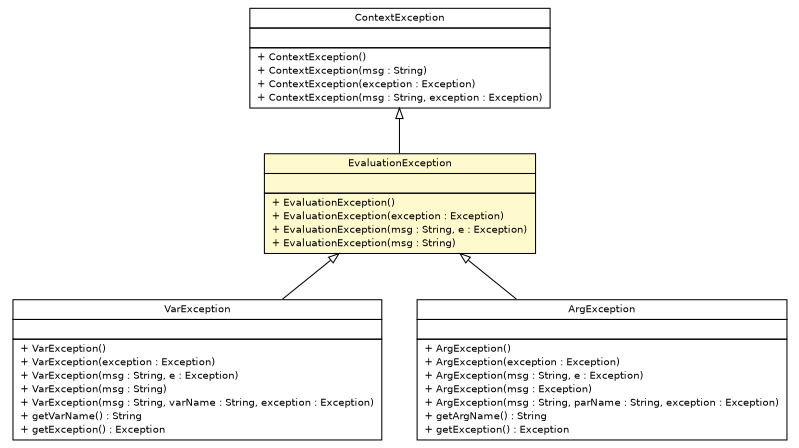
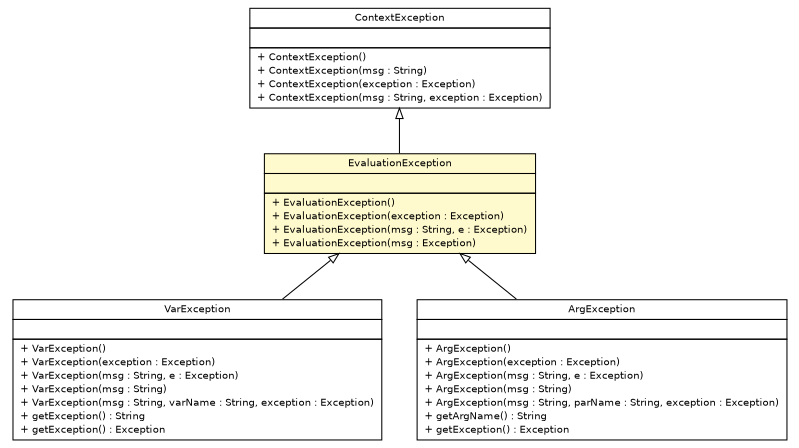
  digraph {
    nodesep=0.25
    ranksep=0.5
    node [fontcolor=black fontname=Helvetica fontsize=10.0 shape=plaintext]
    edge [arrowtail=empty dir=back fontname=Helvetica fontsize=10 headport=p labelfontname=Helvetica labelfontsize=10 tailport=p]
-   n1 [label=<<table title="sorcer.service.VarException" border="0" cellborder="1" cellspacing="0" cellpadding="2" port="p" href="./VarException.html"> 		<tr><td><table border="0" cellspacing="0" cellpadding="1"> <tr><td align="center" balign="center"> VarException </td></tr> 		</table></td></tr> 		<tr><td><table border="0" cellspacing="0" cellpadding="1"> <tr><td align="left" balign="left">  </td></tr> 		</table></td></tr> 		<tr><td><table border="0" cellspacing="0" cellpadding="1"> <tr><td align="left" balign="left"> + VarException() </td></tr> <tr><td align="left" balign="left"> + VarException(exception : Exception) </td></tr> <tr><td align="left" balign="left"> + VarException(msg : String, e : Exception) </td></tr> <tr><td align="left" balign="left"> + VarException(msg : String) </td></tr> <tr><td align="left" balign="left"> + VarException(msg : String, varName : String, exception : Exception) </td></tr> <tr><td align="left" balign="left"> + getVarName() : String </td></tr> <tr><td align="left" balign="left"> + getException() : Exception </td></tr> 		</table></td></tr> 		</table>>]
-   n2 [label=<<table title="sorcer.service.ArgException" border="0" cellborder="1" cellspacing="0" cellpadding="2" port="p" href="./ArgException.html"> 		<tr><td><table border="0" cellspacing="0" cellpadding="1"> <tr><td align="center" balign="center"> ArgException </td></tr> 		</table></td></tr> 		<tr><td><table border="0" cellspacing="0" cellpadding="1"> <tr><td align="left" balign="left">  </td></tr> 		</table></td></tr> 		<tr><td><table border="0" cellspacing="0" cellpadding="1"> <tr><td align="left" balign="left"> + ArgException() </td></tr> <tr><td align="left" balign="left"> + ArgException(exception : Exception) </td></tr> <tr><td align="left" balign="left"> + ArgException(msg : String, e : Exception) </td></tr> <tr><td align="left" balign="left"> + ArgException(msg : Exception) </td></tr> <tr><td align="left" balign="left"> + ArgException(msg : String, parName : String, exception : Exception) </td></tr> <tr><td align="left" balign="left"> + getArgName() : String </td></tr> <tr><td align="left" balign="left"> + getException() : Exception </td></tr> 		</table></td></tr> 		</table>>]
-   n3 [label=<<table title="sorcer.service.EvaluationException" border="0" cellborder="1" cellspacing="0" cellpadding="2" port="p" bgcolor="lemonChiffon" href="./EvaluationException.html"> 		<tr><td><table border="0" cellspacing="0" cellpadding="1"> <tr><td align="center" balign="center"> EvaluationException </td></tr> 		</table></td></tr> 		<tr><td><table border="0" cellspacing="0" cellpadding="1"> <tr><td align="left" balign="left">  </td></tr> 		</table></td></tr> 		<tr><td><table border="0" cellspacing="0" cellpadding="1"> <tr><td align="left" balign="left"> + EvaluationException() </td></tr> <tr><td align="left" balign="left"> + EvaluationException(exception : Exception) </td></tr> <tr><td align="left" balign="left"> + EvaluationException(msg : String, e : Exception) </td></tr> <tr><td align="left" balign="left"> + EvaluationException(msg : String) </td></tr> 		</table></td></tr> 		</table>>]
+   n1 [label=<<table title="sorcer.service.VarException" border="0" cellborder="1" cellspacing="0" cellpadding="2" port="p" href="./VarException.html"> 		<tr><td><table border="0" cellspacing="0" cellpadding="1"> <tr><td align="center" balign="center"> VarException </td></tr> 		</table></td></tr> 		<tr><td><table border="0" cellspacing="0" cellpadding="1"> <tr><td align="left" balign="left">  </td></tr> 		</table></td></tr> 		<tr><td><table border="0" cellspacing="0" cellpadding="1"> <tr><td align="left" balign="left"> + VarException() </td></tr> <tr><td align="left" balign="left"> + VarException(exception : Exception) </td></tr> <tr><td align="left" balign="left"> + VarException(msg : String, e : Exception) </td></tr> <tr><td align="left" balign="left"> + VarException(msg : String) </td></tr> <tr><td align="left" balign="left"> + VarException(msg : String, varName : String, exception : Exception) </td></tr> <tr><td align="left" balign="left"> + getException() : String </td></tr> <tr><td align="left" balign="left"> + getException() : Exception </td></tr> 		</table></td></tr> 		</table>>]
+   n2 [label=<<table title="sorcer.service.ArgException" border="0" cellborder="1" cellspacing="0" cellpadding="2" port="p" href="./ArgException.html"> 		<tr><td><table border="0" cellspacing="0" cellpadding="1"> <tr><td align="center" balign="center"> ArgException </td></tr> 		</table></td></tr> 		<tr><td><table border="0" cellspacing="0" cellpadding="1"> <tr><td align="left" balign="left">  </td></tr> 		</table></td></tr> 		<tr><td><table border="0" cellspacing="0" cellpadding="1"> <tr><td align="left" balign="left"> + ArgException() </td></tr> <tr><td align="left" balign="left"> + ArgException(exception : Exception) </td></tr> <tr><td align="left" balign="left"> + ArgException(msg : String, e : Exception) </td></tr> <tr><td align="left" balign="left"> + ArgException(msg : String) </td></tr> <tr><td align="left" balign="left"> + ArgException(msg : String, parName : String, exception : Exception) </td></tr> <tr><td align="left" balign="left"> + getArgName() : String </td></tr> <tr><td align="left" balign="left"> + getException() : Exception </td></tr> 		</table></td></tr> 		</table>>]
+   n3 [label=<<table title="sorcer.service.EvaluationException" border="0" cellborder="1" cellspacing="0" cellpadding="2" port="p" bgcolor="lemonChiffon" href="./EvaluationException.html"> 		<tr><td><table border="0" cellspacing="0" cellpadding="1"> <tr><td align="center" balign="center"> EvaluationException </td></tr> 		</table></td></tr> 		<tr><td><table border="0" cellspacing="0" cellpadding="1"> <tr><td align="left" balign="left">  </td></tr> 		</table></td></tr> 		<tr><td><table border="0" cellspacing="0" cellpadding="1"> <tr><td align="left" balign="left"> + EvaluationException() </td></tr> <tr><td align="left" balign="left"> + EvaluationException(exception : Exception) </td></tr> <tr><td align="left" balign="left"> + EvaluationException(msg : String, e : Exception) </td></tr> <tr><td align="left" balign="left"> + EvaluationException(msg : Exception) </td></tr> 		</table></td></tr> 		</table>>]
    n4 [label=<<table title="sorcer.service.ContextException" border="0" cellborder="1" cellspacing="0" cellpadding="2" port="p" href="./ContextException.html"> 		<tr><td><table border="0" cellspacing="0" cellpadding="1"> <tr><td align="center" balign="center"> ContextException </td></tr> 		</table></td></tr> 		<tr><td><table border="0" cellspacing="0" cellpadding="1"> <tr><td align="left" balign="left">  </td></tr> 		</table></td></tr> 		<tr><td><table border="0" cellspacing="0" cellpadding="1"> <tr><td align="left" balign="left"> + ContextException() </td></tr> <tr><td align="left" balign="left"> + ContextException(msg : String) </td></tr> <tr><td align="left" balign="left"> + ContextException(exception : Exception) </td></tr> <tr><td align="left" balign="left"> + ContextException(msg : String, exception : Exception) </td></tr> 		</table></td></tr> 		</table>>]
    n3 -> n1
    n3 -> n2
    n4 -> n3
  }
